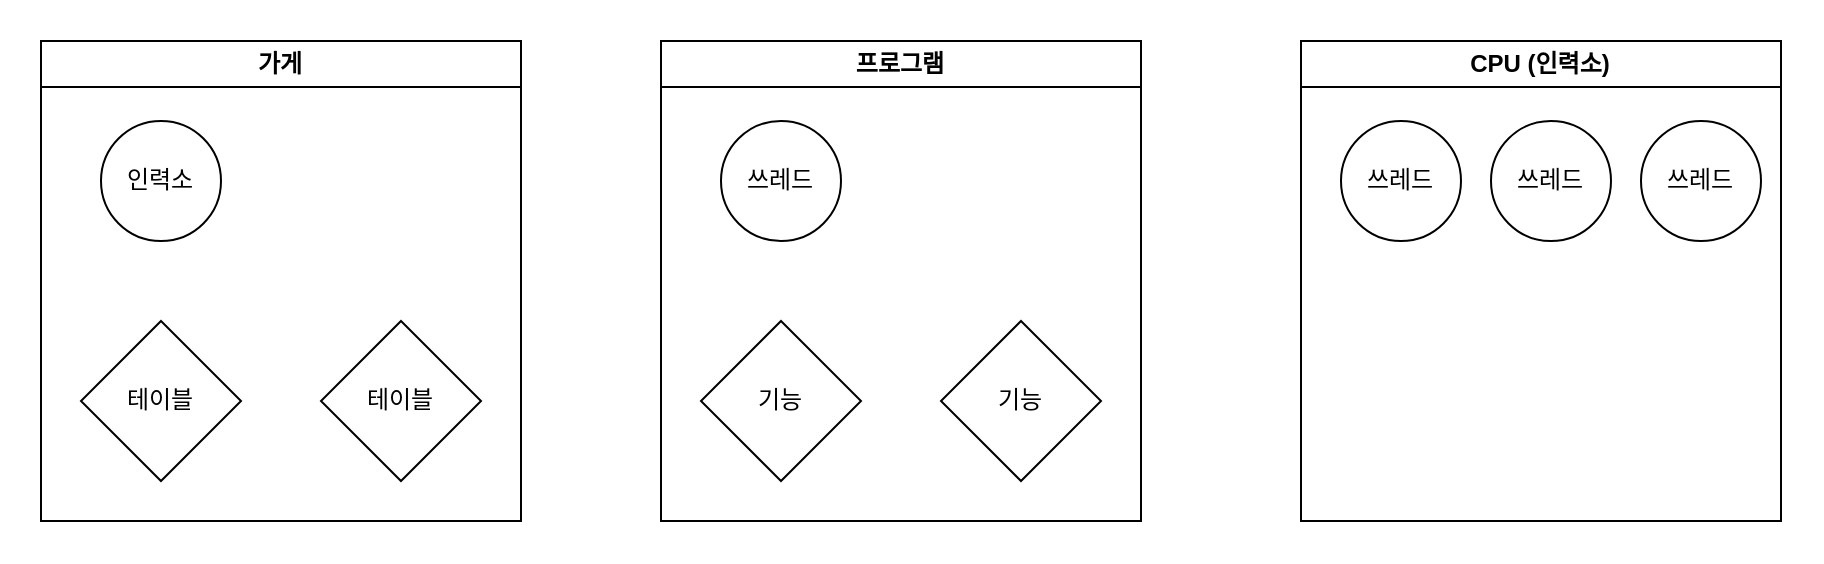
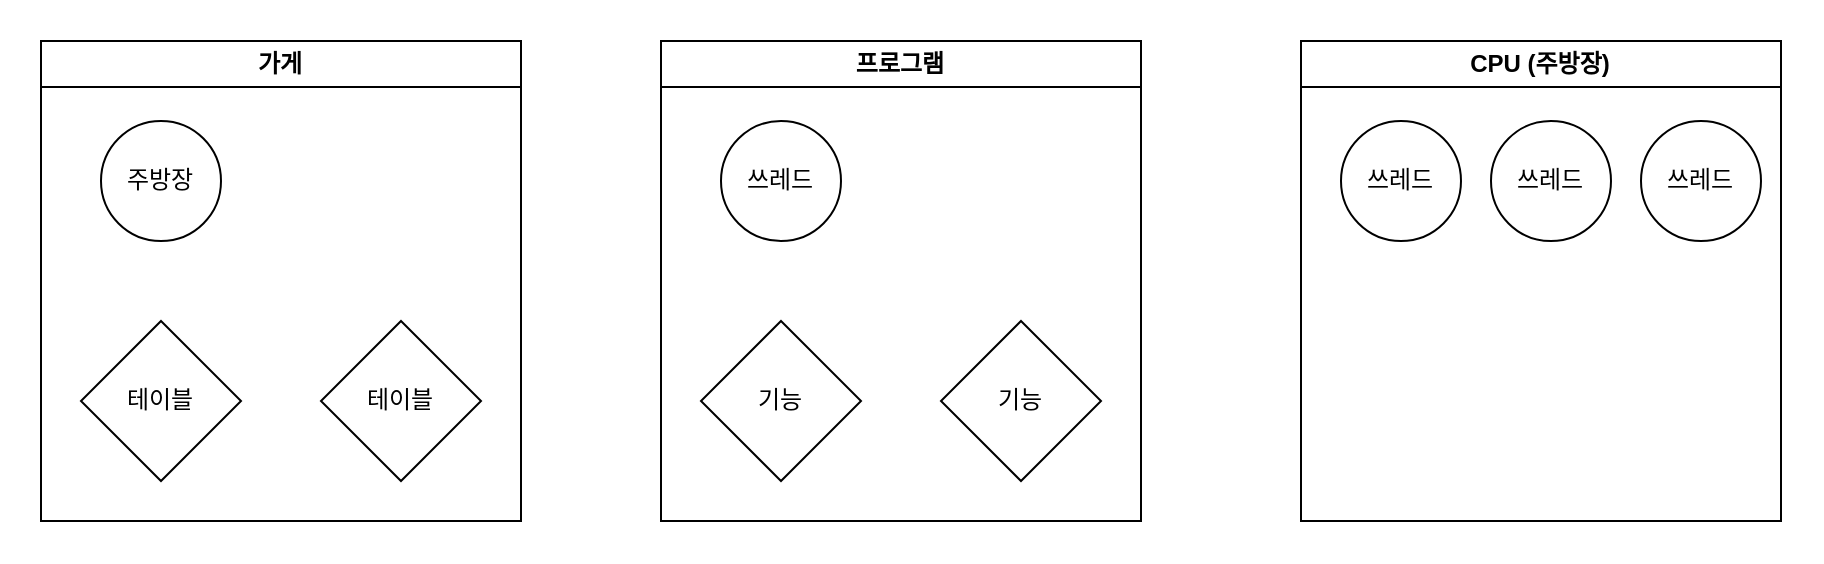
  <mxCell id="0" />
  <mxCell id="1" parent="0" />
  <mxCell id="2" value="가게" style="swimlane;whiteSpace=wrap;html=1;" vertex="1" parent="1"><mxGeometry x="20" y="20" width="240" height="240" as="geometry" /></mxCell>
- <mxCell id="3" value="인력소" style="ellipse;whiteSpace=wrap;html=1;aspect=fixed;" vertex="1" parent="2"><mxGeometry x="30" y="40" width="60" height="60" as="geometry" /></mxCell>
+ <mxCell id="3" value="주방장" style="ellipse;whiteSpace=wrap;html=1;aspect=fixed;" vertex="1" parent="2"><mxGeometry x="30" y="40" width="60" height="60" as="geometry" /></mxCell>
  <mxCell id="4" value="테이블" style="rhombus;whiteSpace=wrap;html=1;" vertex="1" parent="2"><mxGeometry x="20" y="140" width="80" height="80" as="geometry" /></mxCell>
  <mxCell id="5" value="테이블" style="rhombus;whiteSpace=wrap;html=1;" vertex="1" parent="2"><mxGeometry x="140" y="140" width="80" height="80" as="geometry" /></mxCell>
  <mxCell id="6" value="프로그램" style="swimlane;whiteSpace=wrap;html=1;" vertex="1" parent="1"><mxGeometry x="330" y="20" width="240" height="240" as="geometry" /></mxCell>
  <mxCell id="7" value="쓰레드" style="ellipse;whiteSpace=wrap;html=1;aspect=fixed;" vertex="1" parent="6"><mxGeometry x="30" y="40" width="60" height="60" as="geometry" /></mxCell>
  <mxCell id="8" value="기능" style="rhombus;whiteSpace=wrap;html=1;" vertex="1" parent="6"><mxGeometry x="20" y="140" width="80" height="80" as="geometry" /></mxCell>
  <mxCell id="9" value="기능" style="rhombus;whiteSpace=wrap;html=1;" vertex="1" parent="6"><mxGeometry x="140" y="140" width="80" height="80" as="geometry" /></mxCell>
- <mxCell id="10" value="CPU (인력소)" style="swimlane;whiteSpace=wrap;html=1;" vertex="1" parent="1"><mxGeometry x="650" y="20" width="240" height="240" as="geometry" /></mxCell>
+ <mxCell id="10" value="CPU (주방장)" style="swimlane;whiteSpace=wrap;html=1;" vertex="1" parent="1"><mxGeometry x="650" y="20" width="240" height="240" as="geometry" /></mxCell>
  <mxCell id="11" value="쓰레드" style="ellipse;whiteSpace=wrap;html=1;aspect=fixed;" vertex="1" parent="10"><mxGeometry x="20" y="40" width="60" height="60" as="geometry" /></mxCell>
  <mxCell id="12" value="쓰레드" style="ellipse;whiteSpace=wrap;html=1;aspect=fixed;" vertex="1" parent="10"><mxGeometry x="95" y="40" width="60" height="60" as="geometry" /></mxCell>
  <mxCell id="13" value="쓰레드" style="ellipse;whiteSpace=wrap;html=1;aspect=fixed;" vertex="1" parent="10"><mxGeometry x="170" y="40" width="60" height="60" as="geometry" /></mxCell>
